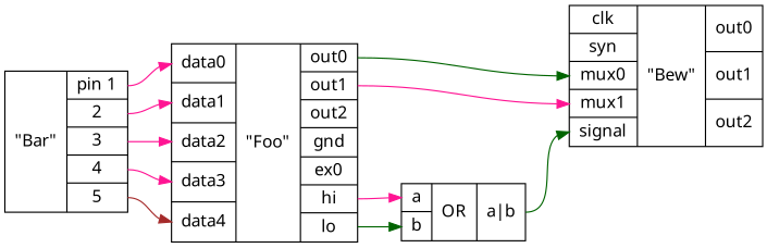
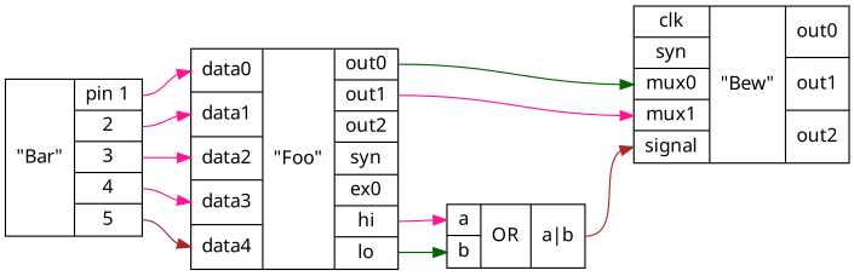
  digraph {
    rankdir=LR
    node [fontname=Liberation shape=record]
    edge [color=deeppink]
    n1 [label="{ \"Bar\"|{<p1>pin 1|<p2>     2|<p3>     3|<p4>     4|<p5>     5} }"]
-   n2 [label="{ {<data0>data0|<data1>data1|<data2>data2|<data3>data3|<data4>data4}|\"Foo\" |{<out0>out0|<out1>out1|<out2>out2|<GND>gnd|<ex0>ex0|<hi>hi|<lo>lo} }"]
+   n2 [label="{ {<data0>data0|<data1>data1|<data2>data2|<data3>data3|<data4>data4}|\"Foo\" |{<out0>out0|<out1>out1|<out2>out2|<GND>syn|<ex0>ex0|<hi>hi|<lo>lo} }"]
    n3 [label="{ {<clk>clk|<syn>syn|<mux0>mux0|<mux1>mux1|<signal>signal}|\"Bew\" |{<out0>out0|<out1>out1|<out2>out2} }"]
    n4 [label="{ {<a>a|<b>b}|OR|{<ab>a\|b} }"]
    n1 -> n2 [headport=data0 tailport=p1]
    n1 -> n2 [headport=data1 tailport=p2]
    n1 -> n2 [headport=data2 tailport=p3]
    n1 -> n2 [headport=data3 tailport=p4]
    n1 -> n2 [color=brown headport=data4 tailport=p5]
    n2 -> n3 [color=darkgreen headport=mux0 tailport=out0]
    n2 -> n3 [headport=mux1 tailport=out1]
    n2 -> n4 [headport=a tailport=hi]
    n2 -> n4 [color=darkgreen headport=b tailport=lo]
-   n4 -> n3 [color=darkgreen headport=signal tailport=ab]
+   n4 -> n3 [color=brown headport=signal tailport=ab]
  }
